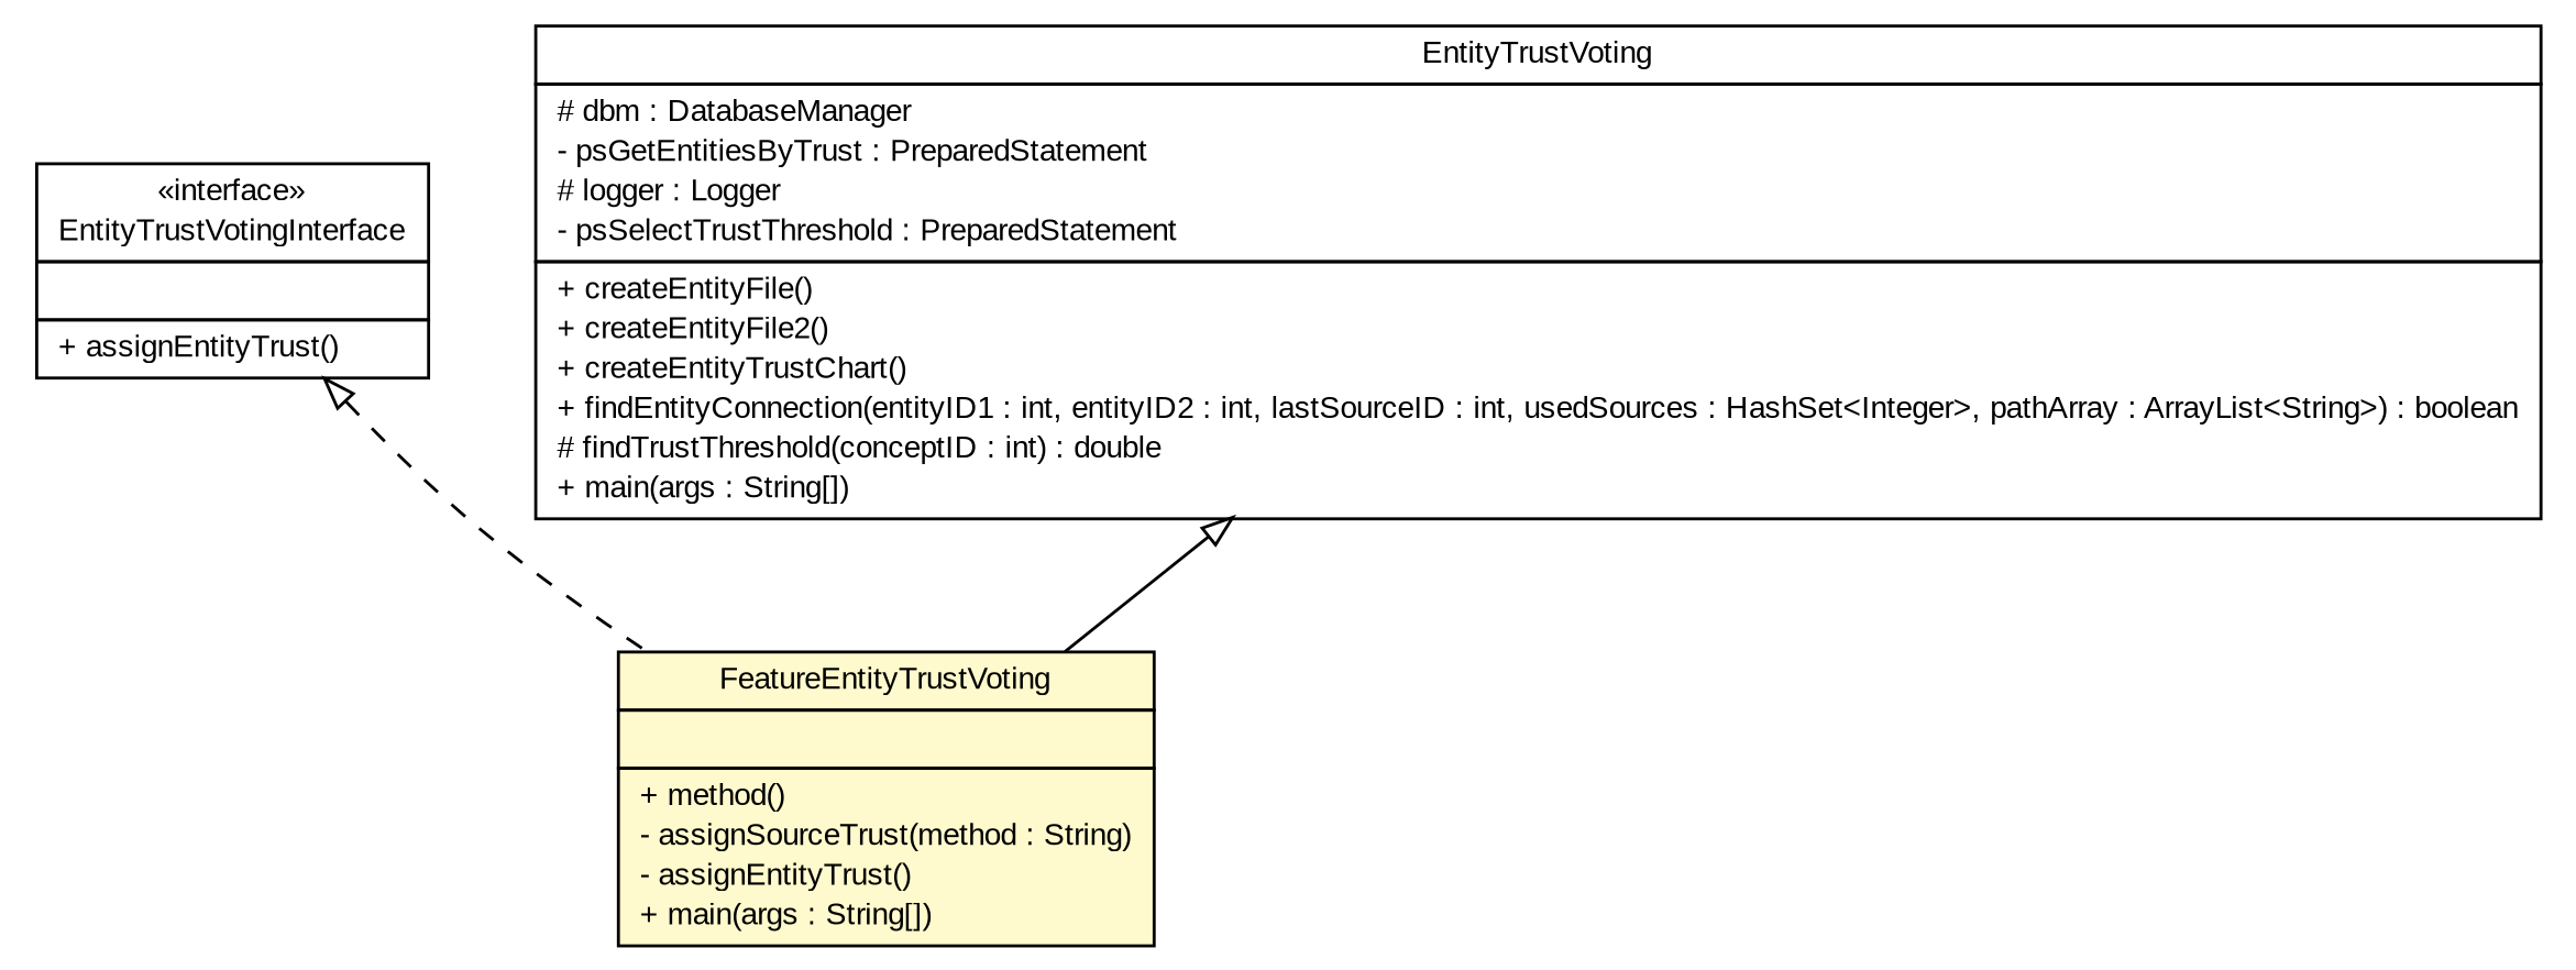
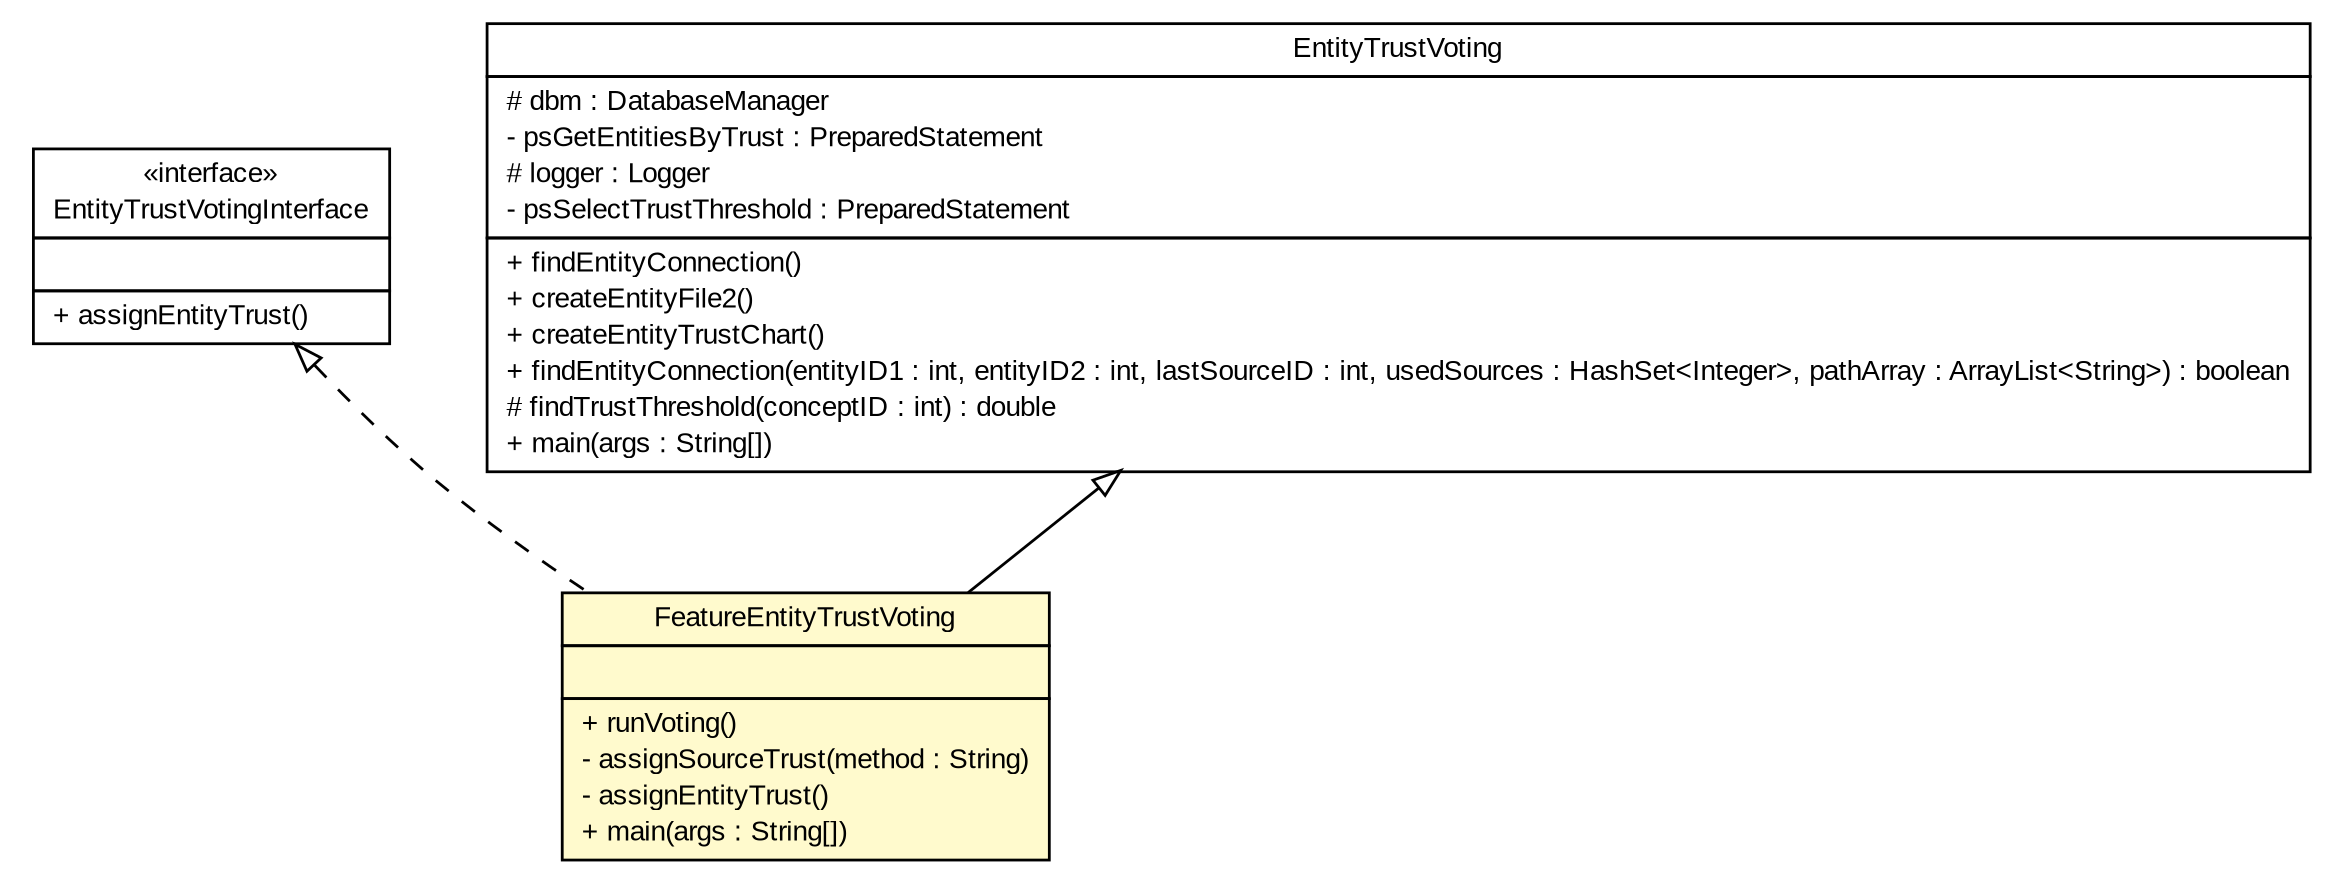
  digraph {
    nodesep=0.25
    ranksep=0.5
    node [fontcolor=black fontname=arial fontsize=10.0 shape=plaintext]
    edge [arrowtail=empty dir=back fontname=arial fontsize=10 headport=p labelfontname=arial labelfontsize=10 tailport=p]
-   n1 [label=<<table title="tud.iir.classification.entity.FeatureEntityTrustVoting" border="0" cellborder="1" cellspacing="0" cellpadding="2" port="p" bgcolor="lemonChiffon" href="./FeatureEntityTrustVoting.html"> 		<tr><td><table border="0" cellspacing="0" cellpadding="1"> <tr><td align="center" balign="center"> FeatureEntityTrustVoting </td></tr> 		</table></td></tr> 		<tr><td><table border="0" cellspacing="0" cellpadding="1"> <tr><td align="left" balign="left">  </td></tr> 		</table></td></tr> 		<tr><td><table border="0" cellspacing="0" cellpadding="1"> <tr><td align="left" balign="left"> + method() </td></tr> <tr><td align="left" balign="left"> - assignSourceTrust(method : String) </td></tr> <tr><td align="left" balign="left"> - assignEntityTrust() </td></tr> <tr><td align="left" balign="left"> + main(args : String[]) </td></tr> 		</table></td></tr> 		</table>>]
+   n1 [label=<<table title="tud.iir.classification.entity.FeatureEntityTrustVoting" border="0" cellborder="1" cellspacing="0" cellpadding="2" port="p" bgcolor="lemonChiffon" href="./FeatureEntityTrustVoting.html"> 		<tr><td><table border="0" cellspacing="0" cellpadding="1"> <tr><td align="center" balign="center"> FeatureEntityTrustVoting </td></tr> 		</table></td></tr> 		<tr><td><table border="0" cellspacing="0" cellpadding="1"> <tr><td align="left" balign="left">  </td></tr> 		</table></td></tr> 		<tr><td><table border="0" cellspacing="0" cellpadding="1"> <tr><td align="left" balign="left"> + runVoting() </td></tr> <tr><td align="left" balign="left"> - assignSourceTrust(method : String) </td></tr> <tr><td align="left" balign="left"> - assignEntityTrust() </td></tr> <tr><td align="left" balign="left"> + main(args : String[]) </td></tr> 		</table></td></tr> 		</table>>]
    n2 [label=<<table title="tud.iir.classification.entity.EntityTrustVotingInterface" border="0" cellborder="1" cellspacing="0" cellpadding="2" port="p" href="./EntityTrustVotingInterface.html"> 		<tr><td><table border="0" cellspacing="0" cellpadding="1"> <tr><td align="center" balign="center"> &#171;interface&#187; </td></tr> <tr><td align="center" balign="center"> EntityTrustVotingInterface </td></tr> 		</table></td></tr> 		<tr><td><table border="0" cellspacing="0" cellpadding="1"> <tr><td align="left" balign="left">  </td></tr> 		</table></td></tr> 		<tr><td><table border="0" cellspacing="0" cellpadding="1"> <tr><td align="left" balign="left"> + assignEntityTrust() </td></tr> 		</table></td></tr> 		</table>>]
-   n3 [label=<<table title="tud.iir.classification.entity.EntityTrustVoting" border="0" cellborder="1" cellspacing="0" cellpadding="2" port="p" href="./EntityTrustVoting.html"> 		<tr><td><table border="0" cellspacing="0" cellpadding="1"> <tr><td align="center" balign="center"> EntityTrustVoting </td></tr> 		</table></td></tr> 		<tr><td><table border="0" cellspacing="0" cellpadding="1"> <tr><td align="left" balign="left"> # dbm : DatabaseManager </td></tr> <tr><td align="left" balign="left"> - psGetEntitiesByTrust : PreparedStatement </td></tr> <tr><td align="left" balign="left"> # logger : Logger </td></tr> <tr><td align="left" balign="left"> - psSelectTrustThreshold : PreparedStatement </td></tr> 		</table></td></tr> 		<tr><td><table border="0" cellspacing="0" cellpadding="1"> <tr><td align="left" balign="left"> + createEntityFile() </td></tr> <tr><td align="left" balign="left"> + createEntityFile2() </td></tr> <tr><td align="left" balign="left"> + createEntityTrustChart() </td></tr> <tr><td align="left" balign="left"> + findEntityConnection(entityID1 : int, entityID2 : int, lastSourceID : int, usedSources : HashSet&lt;Integer&gt;, pathArray : ArrayList&lt;String&gt;) : boolean </td></tr> <tr><td align="left" balign="left"> # findTrustThreshold(conceptID : int) : double </td></tr> <tr><td align="left" balign="left"> + main(args : String[]) </td></tr> 		</table></td></tr> 		</table>>]
+   n3 [label=<<table title="tud.iir.classification.entity.EntityTrustVoting" border="0" cellborder="1" cellspacing="0" cellpadding="2" port="p" href="./EntityTrustVoting.html"> 		<tr><td><table border="0" cellspacing="0" cellpadding="1"> <tr><td align="center" balign="center"> EntityTrustVoting </td></tr> 		</table></td></tr> 		<tr><td><table border="0" cellspacing="0" cellpadding="1"> <tr><td align="left" balign="left"> # dbm : DatabaseManager </td></tr> <tr><td align="left" balign="left"> - psGetEntitiesByTrust : PreparedStatement </td></tr> <tr><td align="left" balign="left"> # logger : Logger </td></tr> <tr><td align="left" balign="left"> - psSelectTrustThreshold : PreparedStatement </td></tr> 		</table></td></tr> 		<tr><td><table border="0" cellspacing="0" cellpadding="1"> <tr><td align="left" balign="left"> + findEntityConnection() </td></tr> <tr><td align="left" balign="left"> + createEntityFile2() </td></tr> <tr><td align="left" balign="left"> + createEntityTrustChart() </td></tr> <tr><td align="left" balign="left"> + findEntityConnection(entityID1 : int, entityID2 : int, lastSourceID : int, usedSources : HashSet&lt;Integer&gt;, pathArray : ArrayList&lt;String&gt;) : boolean </td></tr> <tr><td align="left" balign="left"> # findTrustThreshold(conceptID : int) : double </td></tr> <tr><td align="left" balign="left"> + main(args : String[]) </td></tr> 		</table></td></tr> 		</table>>]
    n2 -> n1 [style=dashed]
    n3 -> n1
  }
